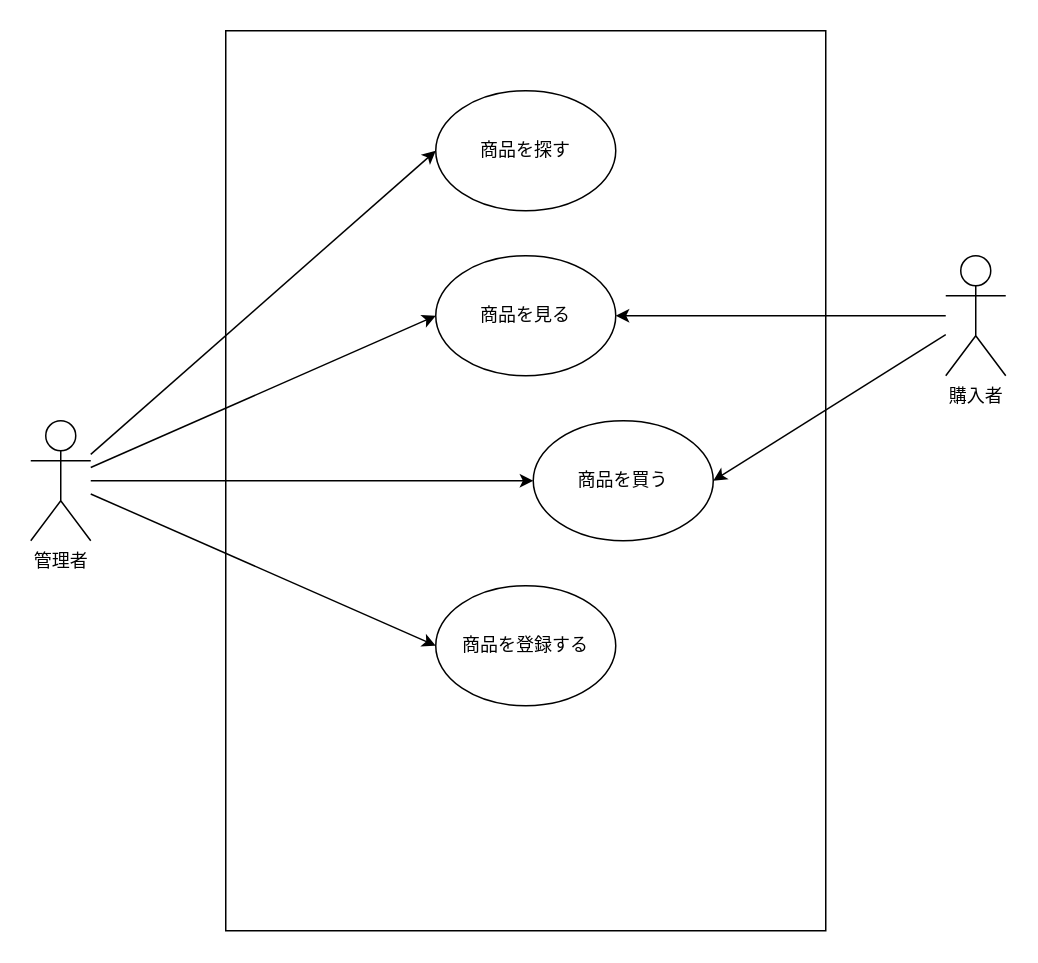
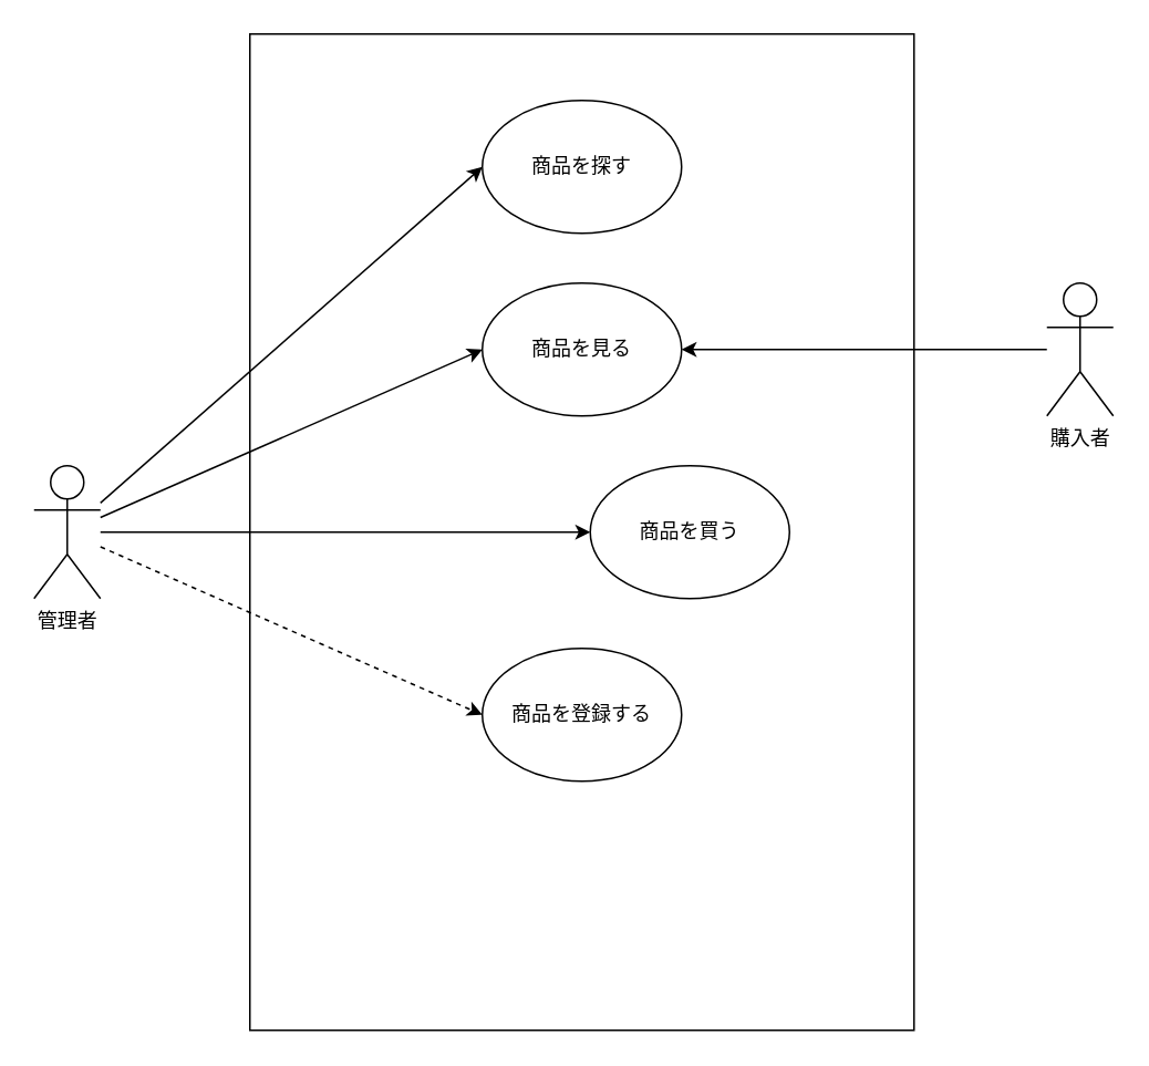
  <mxCell id="0" />
  <mxCell id="1" parent="0" />
  <mxCell id="2" value="" style="group" vertex="1" connectable="0" parent="1"><mxGeometry x="20" y="20" width="650" height="600" as="geometry" /></mxCell>
  <mxCell id="3" value="管理者" style="shape=umlActor;verticalLabelPosition=bottom;verticalAlign=top;html=1;outlineConnect=0;" vertex="1" parent="2"><mxGeometry y="260" width="40" height="80" as="geometry" /></mxCell>
  <mxCell id="4" value="購入者" style="shape=umlActor;verticalLabelPosition=bottom;verticalAlign=top;html=1;outlineConnect=0;" vertex="1" parent="2"><mxGeometry x="610" y="150" width="40" height="80" as="geometry" /></mxCell>
  <mxCell id="5" value="" style="verticalLabelPosition=bottom;verticalAlign=top;html=1;shape=mxgraph.basic.rect;fillColor2=none;strokeWidth=1;size=0;indent=0;fillColor=none;" vertex="1" parent="2"><mxGeometry x="130" width="400" height="600" as="geometry" /></mxCell>
  <mxCell id="6" value="商品を探す" style="ellipse;whiteSpace=wrap;html=1;fillColor=none;" vertex="1" parent="2"><mxGeometry x="270" y="40" width="120" height="80" as="geometry" /></mxCell>
  <mxCell id="7" value="商品を見る" style="ellipse;whiteSpace=wrap;html=1;fillColor=none;" vertex="1" parent="2"><mxGeometry x="270" y="150" width="120" height="80" as="geometry" /></mxCell>
  <mxCell id="8" value="商品を買う" style="ellipse;whiteSpace=wrap;html=1;fillColor=none;" vertex="1" parent="2"><mxGeometry x="335" y="260" width="120" height="80" as="geometry" /></mxCell>
  <mxCell id="9" value="商品を登録する" style="ellipse;whiteSpace=wrap;html=1;fillColor=none;" vertex="1" parent="2"><mxGeometry x="270" y="370" width="120" height="80" as="geometry" /></mxCell>
  <mxCell id="10" style="rounded=0;orthogonalLoop=1;jettySize=auto;html=1;entryX=1;entryY=0.5;entryDx=0;entryDy=0;" edge="1" parent="2" source="4" target="7"><mxGeometry relative="1" as="geometry"><mxPoint x="400" y="190" as="targetPoint" /><mxPoint x="610" y="180" as="sourcePoint" /></mxGeometry></mxCell>
- <mxCell id="11" style="rounded=0;orthogonalLoop=1;jettySize=auto;html=1;entryX=1;entryY=0.5;entryDx=0;entryDy=0;" edge="1" parent="2" source="4" target="8"><mxGeometry relative="1" as="geometry"><mxPoint x="400" y="300" as="targetPoint" /><mxPoint x="610" y="180" as="sourcePoint" /></mxGeometry></mxCell>
  <mxCell id="12" style="rounded=0;orthogonalLoop=1;jettySize=auto;html=1;entryX=0;entryY=0.5;entryDx=0;entryDy=0;" edge="1" parent="2" source="3" target="6"><mxGeometry relative="1" as="geometry"><mxPoint x="40" y="170" as="targetPoint" /><mxPoint x="40" y="280" as="sourcePoint" /></mxGeometry></mxCell>
  <mxCell id="13" style="rounded=0;orthogonalLoop=1;jettySize=auto;html=1;entryX=0;entryY=0.5;entryDx=0;entryDy=0;" edge="1" parent="2" source="3" target="8"><mxGeometry relative="1" as="geometry"><mxPoint x="260" y="290" as="targetPoint" /><mxPoint x="40" y="473.333" as="sourcePoint" /></mxGeometry></mxCell>
- <mxCell id="14" style="rounded=0;orthogonalLoop=1;jettySize=auto;html=1;entryX=0;entryY=0.5;entryDx=0;entryDy=0;" edge="1" parent="2" source="3" target="9"><mxGeometry relative="1" as="geometry"><mxPoint x="280" y="591.67" as="targetPoint" /><mxPoint x="50" y="310" as="sourcePoint" /></mxGeometry></mxCell>
+ <mxCell id="14" style="rounded=0;orthogonalLoop=1;jettySize=auto;html=1;entryX=0;entryY=0.5;entryDx=0;entryDy=0;dashed=1;" edge="1" parent="2" source="3" target="9"><mxGeometry relative="1" as="geometry"><mxPoint x="280" y="591.67" as="targetPoint" /><mxPoint x="50" y="310" as="sourcePoint" /></mxGeometry></mxCell>
  <mxCell id="15" style="rounded=0;orthogonalLoop=1;jettySize=auto;html=1;entryX=0;entryY=0.5;entryDx=0;entryDy=0;" edge="1" parent="2" source="3" target="7"><mxGeometry relative="1" as="geometry"><mxPoint x="280" y="310" as="targetPoint" /><mxPoint x="40" y="290" as="sourcePoint" /></mxGeometry></mxCell>
